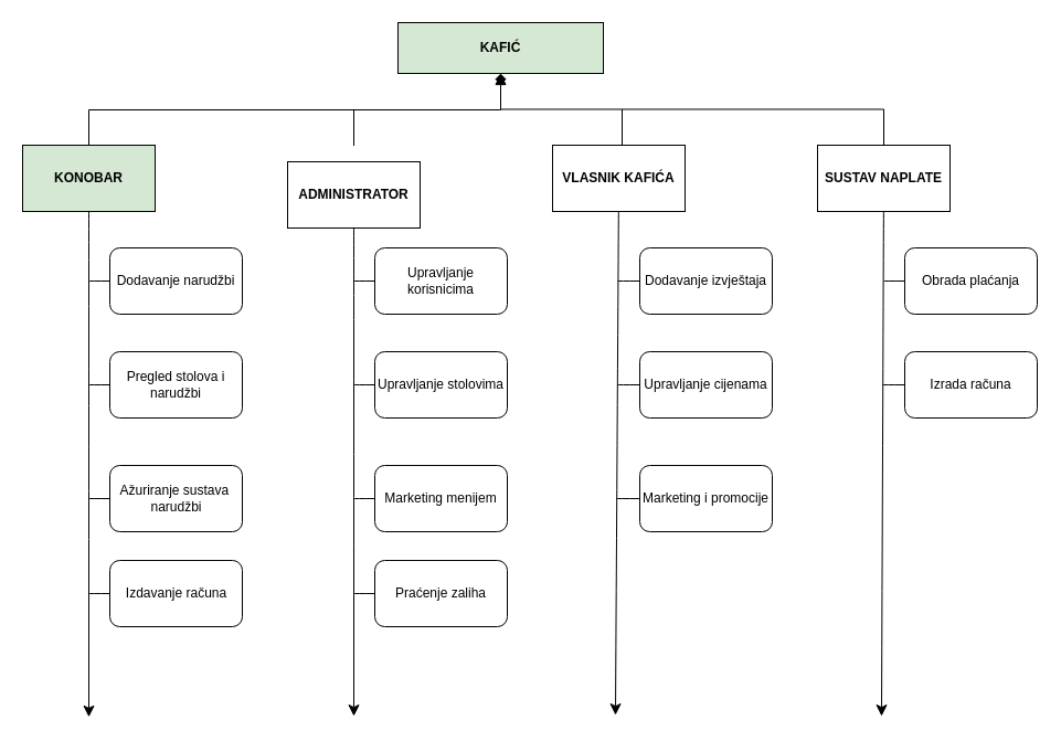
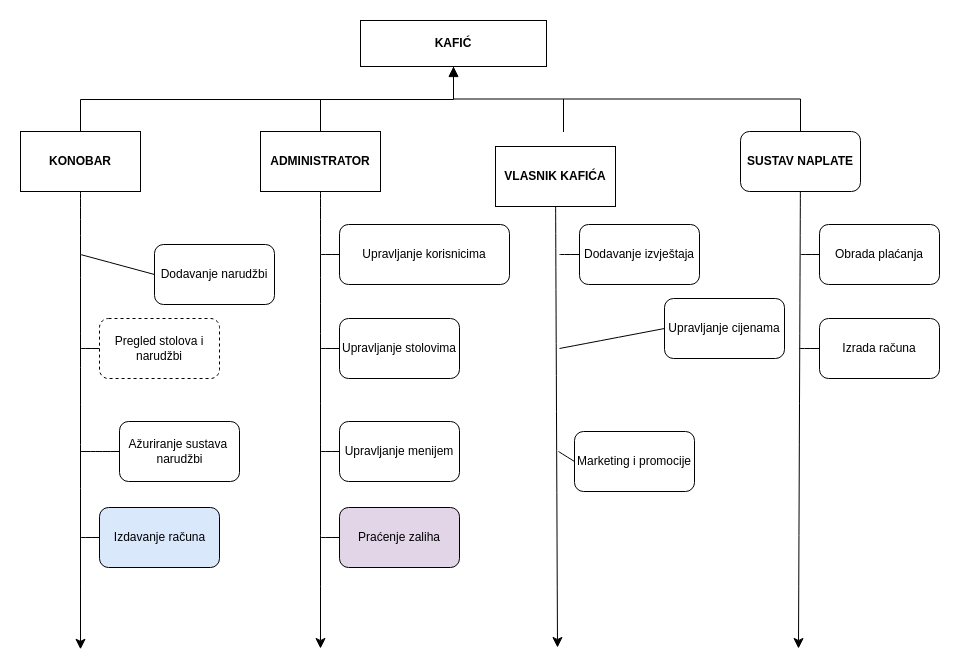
  <mxCell id="0" />
  <mxCell id="1" parent="0" />
- <mxCell id="2" value="&lt;b&gt;KAFIĆ&lt;/b&gt;" style="rounded=0;whiteSpace=wrap;html=1;labelBackgroundColor=none;fillColor=#d5e8d4;" vertex="1" parent="1"><mxGeometry x="360" y="20" width="186" height="46" as="geometry" /></mxCell>
+ <mxCell id="2" value="&lt;b&gt;KAFIĆ&lt;/b&gt;" style="rounded=0;whiteSpace=wrap;html=1;labelBackgroundColor=none;" vertex="1" parent="1"><mxGeometry x="360" y="20" width="186" height="46" as="geometry" /></mxCell>
  <mxCell id="3" style="edgeStyle=none;curved=1;rounded=0;orthogonalLoop=1;jettySize=auto;html=1;exitX=0.5;exitY=1;exitDx=0;exitDy=0;fontSize=12;startSize=8;endSize=8;" edge="1" parent="1" source="4"><mxGeometry relative="1" as="geometry"><mxPoint x="80" y="648.8" as="targetPoint" /></mxGeometry></mxCell>
- <mxCell id="4" value="&lt;b&gt;KONOBAR&lt;/b&gt;" style="whiteSpace=wrap;html=1;labelBackgroundColor=none;fillColor=#d5e8d4;" vertex="1" parent="1"><mxGeometry x="20" y="131" width="120" height="60" as="geometry" /></mxCell>
+ <mxCell id="4" value="&lt;b&gt;KONOBAR&lt;/b&gt;" style="whiteSpace=wrap;html=1;labelBackgroundColor=none;" vertex="1" parent="1"><mxGeometry x="20" y="131" width="120" height="60" as="geometry" /></mxCell>
  <mxCell id="5" style="edgeStyle=none;curved=1;rounded=0;orthogonalLoop=1;jettySize=auto;html=1;fontSize=12;startSize=8;endSize=8;" edge="1" parent="1" source="6"><mxGeometry relative="1" as="geometry"><mxPoint x="320" y="648" as="targetPoint" /></mxGeometry></mxCell>
- <mxCell id="6" value="&lt;b&gt;ADMINISTRATOR&lt;/b&gt;" style="whiteSpace=wrap;html=1;labelBackgroundColor=none;" vertex="1" parent="1"><mxGeometry x="260" y="146" width="120" height="60" as="geometry" /></mxCell>
+ <mxCell id="6" value="&lt;b&gt;ADMINISTRATOR&lt;/b&gt;" style="whiteSpace=wrap;html=1;labelBackgroundColor=none;" vertex="1" parent="1"><mxGeometry x="260" y="131" width="120" height="60" as="geometry" /></mxCell>
  <mxCell id="7" value="" style="edgeStyle=none;curved=1;rounded=0;orthogonalLoop=1;jettySize=auto;html=1;fontSize=12;startSize=8;endSize=8;" edge="1" parent="1" source="8"><mxGeometry relative="1" as="geometry"><mxPoint x="557" y="647" as="targetPoint" /></mxGeometry></mxCell>
- <mxCell id="8" value="&lt;b&gt;VLASNIK KAFIĆA&lt;/b&gt;" style="whiteSpace=wrap;html=1;labelBackgroundColor=none;" vertex="1" parent="1"><mxGeometry x="500" y="131" width="120" height="60" as="geometry" /></mxCell>
+ <mxCell id="8" value="&lt;b&gt;VLASNIK KAFIĆA&lt;/b&gt;" style="whiteSpace=wrap;html=1;labelBackgroundColor=none;" vertex="1" parent="1"><mxGeometry x="495" y="146" width="120" height="60" as="geometry" /></mxCell>
  <mxCell id="9" value="" style="edgeStyle=none;curved=1;rounded=0;orthogonalLoop=1;jettySize=auto;html=1;fontSize=12;startSize=8;endSize=8;" edge="1" parent="1" source="10"><mxGeometry relative="1" as="geometry"><mxPoint x="798" y="648" as="targetPoint" /></mxGeometry></mxCell>
- <mxCell id="10" value="SUSTAV NAPLATE" style="whiteSpace=wrap;html=1;labelBackgroundColor=none;fontStyle=1" vertex="1" parent="1"><mxGeometry x="740" y="131" width="120" height="60" as="geometry" /></mxCell>
- <mxCell id="11" value="" style="endArrow=diamond;html=1;rounded=0;fontSize=12;startSize=8;endSize=8;edgeStyle=orthogonalEdgeStyle;entryX=0.5;entryY=1;entryDx=0;entryDy=0;exitX=0.5;exitY=0;exitDx=0;exitDy=0;labelBackgroundColor=none;fontColor=default;" edge="1" parent="1" source="4" target="2"><mxGeometry width="50" height="50" relative="1" as="geometry"><mxPoint x="415" y="293" as="sourcePoint" /><mxPoint x="465" y="243" as="targetPoint" /><Array as="points"><mxPoint x="80" y="99" /><mxPoint x="453" y="99" /></Array></mxGeometry></mxCell>
+ <mxCell id="10" value="SUSTAV NAPLATE" style="whiteSpace=wrap;html=1;labelBackgroundColor=none;fontStyle=1;rounded=1;" vertex="1" parent="1"><mxGeometry x="740" y="131" width="120" height="60" as="geometry" /></mxCell>
+ <mxCell id="11" value="" style="endArrow=none;html=1;rounded=0;fontSize=12;startSize=8;endSize=8;edgeStyle=orthogonalEdgeStyle;entryX=0.5;entryY=1;entryDx=0;entryDy=0;exitX=0.5;exitY=0;exitDx=0;exitDy=0;labelBackgroundColor=none;fontColor=default;" edge="1" parent="1" source="4" target="2"><mxGeometry width="50" height="50" relative="1" as="geometry"><mxPoint x="415" y="293" as="sourcePoint" /><mxPoint x="465" y="243" as="targetPoint" /><Array as="points"><mxPoint x="80" y="99" /><mxPoint x="453" y="99" /></Array></mxGeometry></mxCell>
  <mxCell id="12" value="" style="endArrow=block;html=1;rounded=0;fontSize=12;startSize=8;endSize=8;edgeStyle=orthogonalEdgeStyle;entryX=0.5;entryY=1;entryDx=0;entryDy=0;exitX=0.5;exitY=0;exitDx=0;exitDy=0;labelBackgroundColor=none;fontColor=default;" edge="1" parent="1" source="10" target="2"><mxGeometry width="50" height="50" relative="1" as="geometry"><mxPoint x="415" y="293" as="sourcePoint" /><mxPoint x="465" y="243" as="targetPoint" /></mxGeometry></mxCell>
  <mxCell id="13" value="" style="shape=partialRectangle;whiteSpace=wrap;html=1;top=0;bottom=0;fillColor=none;labelBackgroundColor=none;" vertex="1" parent="1"><mxGeometry x="320" y="99" width="243" height="32" as="geometry" /></mxCell>
- <mxCell id="14" value="Dodavanje narudžbi" style="rounded=1;whiteSpace=wrap;html=1;labelBackgroundColor=none;" vertex="1" parent="1"><mxGeometry x="99" y="224" width="120" height="60" as="geometry" /></mxCell>
- <mxCell id="15" value="Ažuriranje sustava&amp;nbsp;&lt;div&gt;narudžbi&lt;/div&gt;" style="rounded=1;html=1;labelBackgroundColor=none;" vertex="1" parent="1"><mxGeometry x="99" y="421" width="120" height="60" as="geometry" /></mxCell>
- <mxCell id="16" value="Izdavanje računa" style="rounded=1;html=1;labelBackgroundColor=none;" vertex="1" parent="1"><mxGeometry x="99" y="507" width="120" height="60" as="geometry" /></mxCell>
+ <mxCell id="14" value="Dodavanje narudžbi" style="rounded=1;whiteSpace=wrap;html=1;labelBackgroundColor=none;" vertex="1" parent="1"><mxGeometry x="154" y="244" width="120" height="60" as="geometry" /></mxCell>
+ <mxCell id="15" value="Ažuriranje sustava&amp;nbsp;&lt;div&gt;narudžbi&lt;/div&gt;" style="rounded=1;html=1;labelBackgroundColor=none;" vertex="1" parent="1"><mxGeometry x="119" y="421" width="120" height="60" as="geometry" /></mxCell>
+ <mxCell id="16" value="Izdavanje računa" style="rounded=1;html=1;labelBackgroundColor=none;fillColor=#dae8fc;" vertex="1" parent="1"><mxGeometry x="99" y="507" width="120" height="60" as="geometry" /></mxCell>
  <mxCell id="17" value="" style="line;strokeWidth=1;fillColor=none;align=left;verticalAlign=middle;spacingTop=-1;spacingLeft=3;spacingRight=3;rotatable=0;labelPosition=right;points=[];portConstraint=eastwest;labelBackgroundColor=none;" vertex="1" parent="1"><mxGeometry x="61.5" y="187" width="40" height="8" as="geometry" /></mxCell>
- <mxCell id="18" value="Pregled stolova i narudžbi" style="rounded=1;whiteSpace=wrap;html=1;labelBackgroundColor=none;" vertex="1" parent="1"><mxGeometry x="99" y="318" width="120" height="60" as="geometry" /></mxCell>
- <mxCell id="19" value="Upravljanje korisnicima" style="whiteSpace=wrap;html=1;rounded=1;labelBackgroundColor=none;" vertex="1" parent="1"><mxGeometry x="339" y="224" width="120" height="60" as="geometry" /></mxCell>
+ <mxCell id="18" value="Pregled stolova i narudžbi" style="rounded=1;whiteSpace=wrap;html=1;labelBackgroundColor=none;dashed=1;" vertex="1" parent="1"><mxGeometry x="99" y="318" width="120" height="60" as="geometry" /></mxCell>
+ <mxCell id="19" value="Upravljanje korisnicima" style="whiteSpace=wrap;html=1;rounded=1;labelBackgroundColor=none;" vertex="1" parent="1"><mxGeometry x="339" y="224" width="170" height="60" as="geometry" /></mxCell>
  <mxCell id="20" value="Upravljanje stolovima" style="whiteSpace=wrap;html=1;rounded=1;labelBackgroundColor=none;" vertex="1" parent="1"><mxGeometry x="339" y="318" width="120" height="60" as="geometry" /></mxCell>
- <mxCell id="21" value="Marketing menijem" style="whiteSpace=wrap;html=1;rounded=1;labelBackgroundColor=none;" vertex="1" parent="1"><mxGeometry x="339" y="421" width="120" height="60" as="geometry" /></mxCell>
+ <mxCell id="21" value="Upravljanje menijem" style="whiteSpace=wrap;html=1;rounded=1;labelBackgroundColor=none;" vertex="1" parent="1"><mxGeometry x="339" y="421" width="120" height="60" as="geometry" /></mxCell>
  <mxCell id="22" value="" style="endArrow=none;html=1;rounded=0;fontSize=12;startSize=8;endSize=8;curved=1;entryX=0;entryY=0.5;entryDx=0;entryDy=0;" edge="1" parent="1" target="15"><mxGeometry width="50" height="50" relative="1" as="geometry"><mxPoint x="80" y="451" as="sourcePoint" /><mxPoint x="119" y="440" as="targetPoint" /></mxGeometry></mxCell>
  <mxCell id="23" value="" style="endArrow=none;html=1;rounded=0;fontSize=12;startSize=8;endSize=8;curved=1;entryX=0;entryY=0.5;entryDx=0;entryDy=0;" edge="1" parent="1" target="18"><mxGeometry width="50" height="50" relative="1" as="geometry"><mxPoint x="80" y="348" as="sourcePoint" /><mxPoint x="119" y="334" as="targetPoint" /></mxGeometry></mxCell>
  <mxCell id="24" value="" style="endArrow=none;html=1;rounded=0;fontSize=12;startSize=8;endSize=8;curved=1;entryX=0;entryY=0.5;entryDx=0;entryDy=0;" edge="1" parent="1" target="14"><mxGeometry width="50" height="50" relative="1" as="geometry"><mxPoint x="80" y="254" as="sourcePoint" /><mxPoint x="119" y="234" as="targetPoint" /></mxGeometry></mxCell>
  <mxCell id="25" value="" style="endArrow=none;html=1;rounded=0;fontSize=12;startSize=8;endSize=8;curved=1;entryX=0;entryY=0.5;entryDx=0;entryDy=0;" edge="1" parent="1" target="16"><mxGeometry width="50" height="50" relative="1" as="geometry"><mxPoint x="80" y="537" as="sourcePoint" /><mxPoint x="116" y="512" as="targetPoint" /></mxGeometry></mxCell>
  <mxCell id="26" value="" style="endArrow=none;html=1;rounded=0;fontSize=12;startSize=8;endSize=8;curved=1;entryX=0;entryY=0.5;entryDx=0;entryDy=0;" edge="1" parent="1"><mxGeometry width="50" height="50" relative="1" as="geometry"><mxPoint x="320" y="537" as="sourcePoint" /><mxPoint x="339" y="537" as="targetPoint" /></mxGeometry></mxCell>
  <mxCell id="27" value="" style="endArrow=none;html=1;rounded=0;fontSize=12;startSize=8;endSize=8;curved=1;entryX=0;entryY=0.5;entryDx=0;entryDy=0;" edge="1" parent="1" target="21"><mxGeometry width="50" height="50" relative="1" as="geometry"><mxPoint x="320" y="451" as="sourcePoint" /><mxPoint x="355" y="429" as="targetPoint" /></mxGeometry></mxCell>
  <mxCell id="28" value="" style="endArrow=none;html=1;rounded=0;fontSize=12;startSize=8;endSize=8;curved=1;entryX=0;entryY=0.5;entryDx=0;entryDy=0;" edge="1" parent="1" target="20"><mxGeometry width="50" height="50" relative="1" as="geometry"><mxPoint x="320" y="348" as="sourcePoint" /><mxPoint x="355" y="327" as="targetPoint" /></mxGeometry></mxCell>
  <mxCell id="29" value="" style="endArrow=none;html=1;rounded=0;fontSize=12;startSize=8;endSize=8;curved=1;entryX=0;entryY=0.5;entryDx=0;entryDy=0;" edge="1" parent="1" target="19"><mxGeometry width="50" height="50" relative="1" as="geometry"><mxPoint x="320" y="254" as="sourcePoint" /><mxPoint x="352" y="231" as="targetPoint" /></mxGeometry></mxCell>
- <mxCell id="30" value="Praćenje zaliha" style="whiteSpace=wrap;html=1;rounded=1;labelBackgroundColor=none;" vertex="1" parent="1"><mxGeometry x="339" y="507" width="120" height="60" as="geometry" /></mxCell>
+ <mxCell id="30" value="Praćenje zaliha" style="whiteSpace=wrap;html=1;rounded=1;labelBackgroundColor=none;fillColor=#e1d5e7;" vertex="1" parent="1"><mxGeometry x="339" y="507" width="120" height="60" as="geometry" /></mxCell>
  <mxCell id="31" value="Dodavanje izvještaja" style="whiteSpace=wrap;html=1;rounded=1;labelBackgroundColor=none;" vertex="1" parent="1"><mxGeometry x="579" y="224" width="120" height="60" as="geometry" /></mxCell>
- <mxCell id="32" value="Upravljanje cijenama" style="whiteSpace=wrap;html=1;rounded=1;labelBackgroundColor=none;" vertex="1" parent="1"><mxGeometry x="579" y="318" width="120" height="60" as="geometry" /></mxCell>
- <mxCell id="33" value="Marketing i promocije" style="whiteSpace=wrap;html=1;rounded=1;labelBackgroundColor=none;" vertex="1" parent="1"><mxGeometry x="579" y="421" width="120" height="60" as="geometry" /></mxCell>
+ <mxCell id="32" value="Upravljanje cijenama" style="whiteSpace=wrap;html=1;rounded=1;labelBackgroundColor=none;" vertex="1" parent="1"><mxGeometry x="664" y="298" width="120" height="60" as="geometry" /></mxCell>
+ <mxCell id="33" value="Marketing i promocije" style="whiteSpace=wrap;html=1;rounded=1;labelBackgroundColor=none;" vertex="1" parent="1"><mxGeometry x="574" y="431" width="120" height="60" as="geometry" /></mxCell>
  <mxCell id="34" value="" style="endArrow=none;html=1;rounded=0;fontSize=12;startSize=8;endSize=8;curved=1;entryX=0;entryY=0.5;entryDx=0;entryDy=0;" edge="1" parent="1" target="31"><mxGeometry width="50" height="50" relative="1" as="geometry"><mxPoint x="559" y="254" as="sourcePoint" /><mxPoint x="631" y="247" as="targetPoint" /></mxGeometry></mxCell>
  <mxCell id="35" value="" style="endArrow=none;html=1;rounded=0;fontSize=12;startSize=8;endSize=8;curved=1;entryX=0;entryY=0.5;entryDx=0;entryDy=0;" edge="1" parent="1" target="32"><mxGeometry width="50" height="50" relative="1" as="geometry"><mxPoint x="559" y="348" as="sourcePoint" /><mxPoint x="599" y="327" as="targetPoint" /></mxGeometry></mxCell>
  <mxCell id="36" value="" style="endArrow=none;html=1;rounded=0;fontSize=12;startSize=8;endSize=8;curved=1;entryX=0;entryY=0.5;entryDx=0;entryDy=0;" edge="1" parent="1" target="33"><mxGeometry width="50" height="50" relative="1" as="geometry"><mxPoint x="558" y="451" as="sourcePoint" /><mxPoint x="598" y="440" as="targetPoint" /></mxGeometry></mxCell>
  <mxCell id="37" value="Obrada plaćanja" style="whiteSpace=wrap;html=1;rounded=1;labelBackgroundColor=none;" vertex="1" parent="1"><mxGeometry x="819" y="224" width="120" height="60" as="geometry" /></mxCell>
  <mxCell id="38" value="Izrada računa" style="whiteSpace=wrap;html=1;rounded=1;labelBackgroundColor=none;" vertex="1" parent="1"><mxGeometry x="819" y="318" width="120" height="60" as="geometry" /></mxCell>
  <mxCell id="39" value="" style="endArrow=none;html=1;rounded=0;fontSize=12;startSize=8;endSize=8;curved=1;entryX=0;entryY=0.5;entryDx=0;entryDy=0;" edge="1" parent="1" target="37"><mxGeometry width="50" height="50" relative="1" as="geometry"><mxPoint x="800" y="254" as="sourcePoint" /><mxPoint x="786" y="240" as="targetPoint" /></mxGeometry></mxCell>
  <mxCell id="40" value="" style="endArrow=none;html=1;rounded=0;fontSize=12;startSize=8;endSize=8;curved=1;entryX=0;entryY=0.5;entryDx=0;entryDy=0;" edge="1" parent="1" target="38"><mxGeometry width="50" height="50" relative="1" as="geometry"><mxPoint x="799" y="348" as="sourcePoint" /><mxPoint x="813" y="333" as="targetPoint" /></mxGeometry></mxCell>
